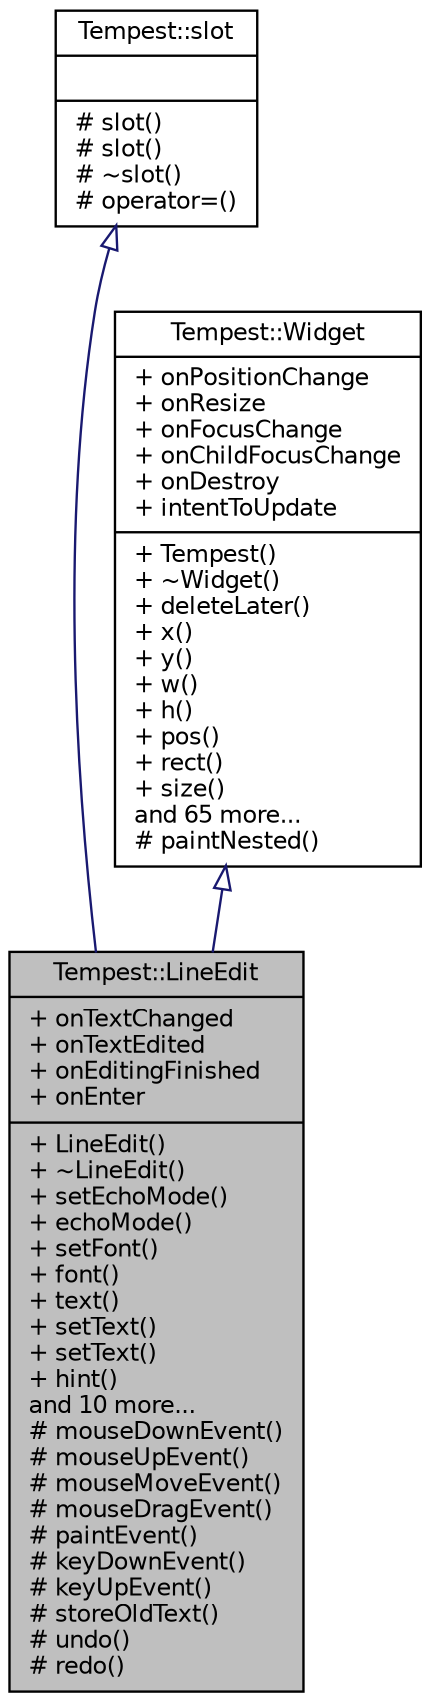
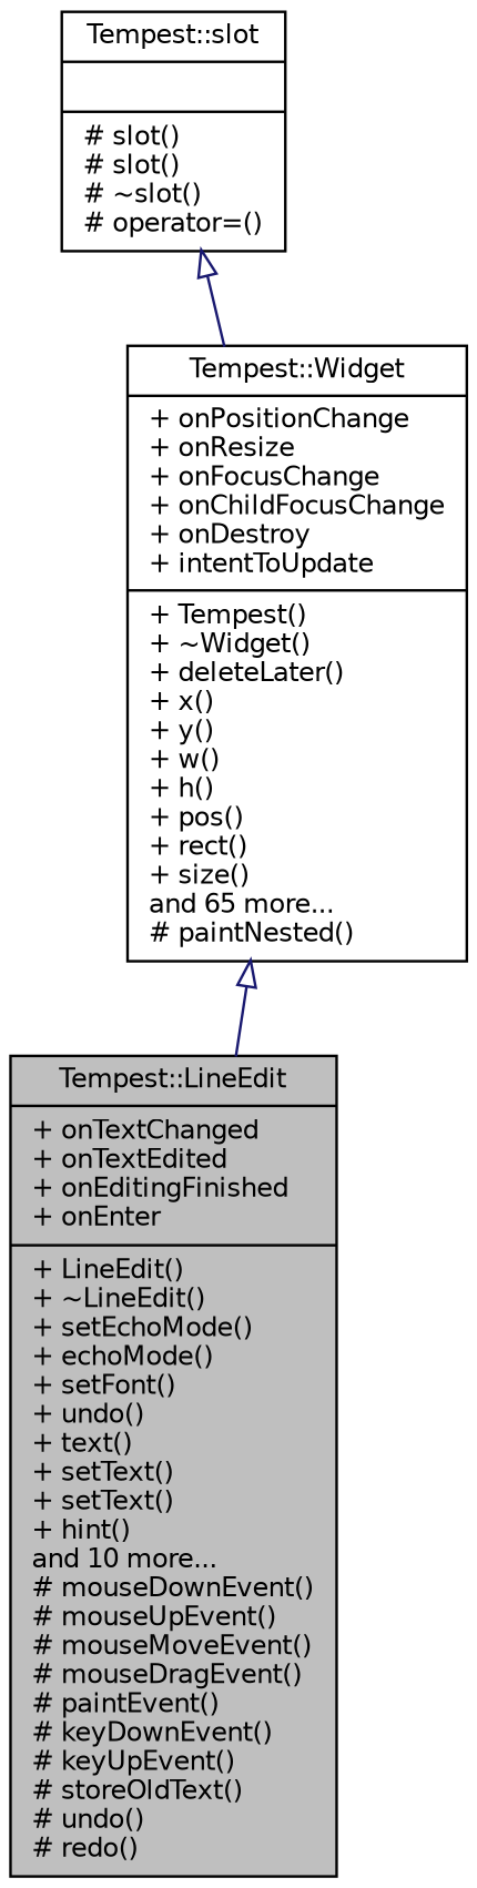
  digraph {
    node [color=black fillcolor=white fontname=Helvetica fontsize=10 shape=record style=filled]
    edge [arrowtail=onormal color=midnightblue dir=back fontname=Helvetica fontsize=10 labelfontname=Helvetica labelfontsize=10 style=solid]
-   n1 [fillcolor=grey75 fontcolor=black height=0.2 label="{Tempest::LineEdit\n|+ onTextChanged\l+ onTextEdited\l+ onEditingFinished\l+ onEnter\l|+ LineEdit()\l+ ~LineEdit()\l+ setEchoMode()\l+ echoMode()\l+ setFont()\l+ font()\l+ text()\l+ setText()\l+ setText()\l+ hint()\land 10 more...\l# mouseDownEvent()\l# mouseUpEvent()\l# mouseMoveEvent()\l# mouseDragEvent()\l# paintEvent()\l# keyDownEvent()\l# keyUpEvent()\l# storeOldText()\l# undo()\l# redo()\l}" width=0.4]
+   n1 [fillcolor=grey75 fontcolor=black height=0.2 label="{Tempest::LineEdit\n|+ onTextChanged\l+ onTextEdited\l+ onEditingFinished\l+ onEnter\l|+ LineEdit()\l+ ~LineEdit()\l+ setEchoMode()\l+ echoMode()\l+ setFont()\l+ undo()\l+ text()\l+ setText()\l+ setText()\l+ hint()\land 10 more...\l# mouseDownEvent()\l# mouseUpEvent()\l# mouseMoveEvent()\l# mouseDragEvent()\l# paintEvent()\l# keyDownEvent()\l# keyUpEvent()\l# storeOldText()\l# undo()\l# redo()\l}" width=0.4]
    n2 [height=0.2 label="{Tempest::Widget\n|+ onPositionChange\l+ onResize\l+ onFocusChange\l+ onChildFocusChange\l+ onDestroy\l+ intentToUpdate\l|+ Tempest()\l+ ~Widget()\l+ deleteLater()\l+ x()\l+ y()\l+ w()\l+ h()\l+ pos()\l+ rect()\l+ size()\land 65 more...\l# paintNested()\l}" width=0.4]
    n3 [height=0.2 label="{Tempest::slot\n||# slot()\l# slot()\l# ~slot()\l# operator=()\l}" width=0.4]
    n2 -> n1
-   n3 -> n1
+   n3 -> n2
  }
